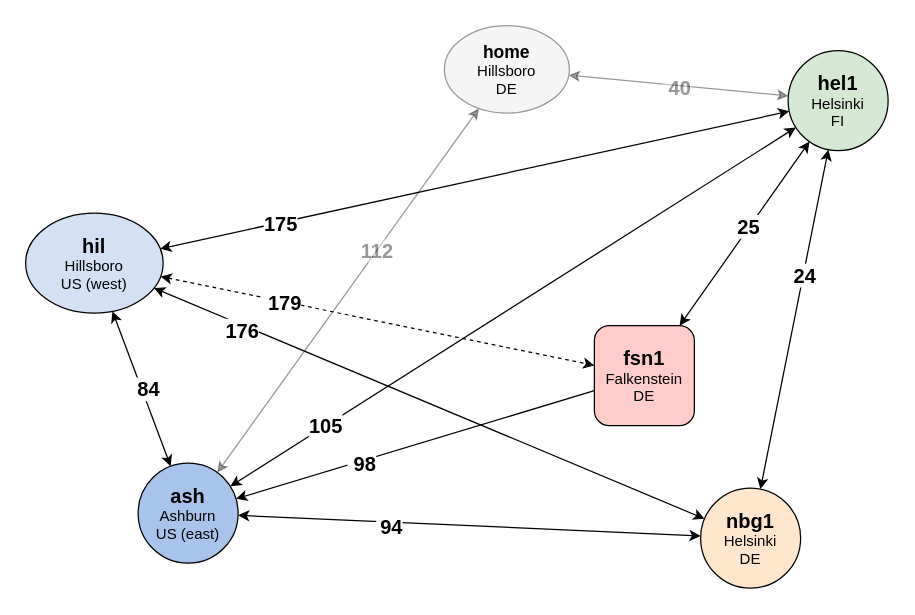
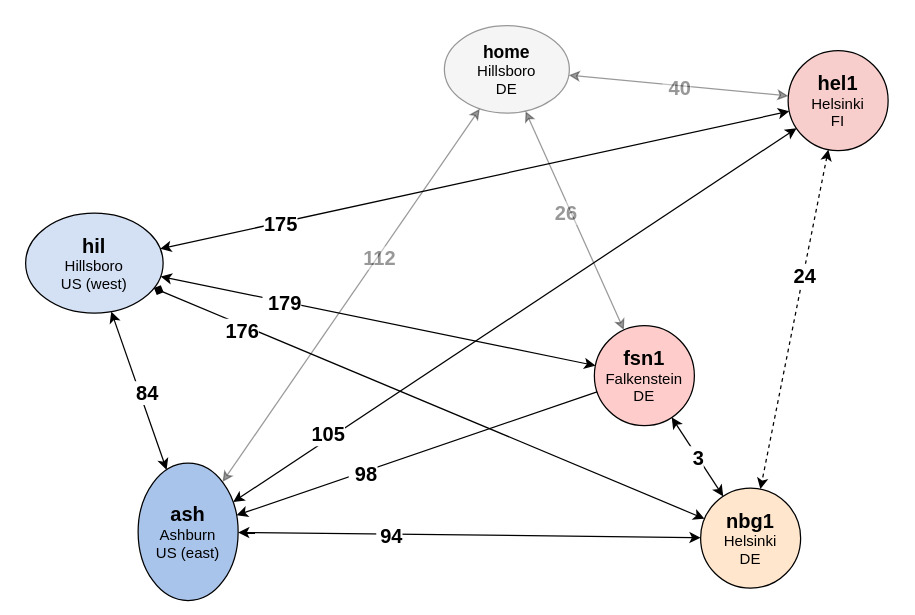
  <mxCell id="0" />
  <mxCell id="1" parent="0" />
- <mxCell id="2" value="&lt;b&gt;&lt;font style=&quot;font-size: 16px;&quot;&gt;fsn1&lt;/font&gt;&lt;/b&gt;&lt;br&gt;Falkenstein&lt;br&gt;DE" style="whiteSpace=wrap;html=1;aspect=fixed;fillColor=#FFCCCC;rounded=1;" parent="1" vertex="1"><mxGeometry x="475" y="260" width="80" height="80" as="geometry" /></mxCell>
+ <mxCell id="2" value="&lt;b&gt;&lt;font style=&quot;font-size: 16px;&quot;&gt;fsn1&lt;/font&gt;&lt;/b&gt;&lt;br&gt;Falkenstein&lt;br&gt;DE" style="ellipse;whiteSpace=wrap;html=1;aspect=fixed;fillColor=#FFCCCC;" parent="1" vertex="1"><mxGeometry x="475" y="260" width="80" height="80" as="geometry" /></mxCell>
  <mxCell id="3" value="&lt;b&gt;&lt;font style=&quot;font-size: 16px;&quot;&gt;nbg1&lt;/font&gt;&lt;/b&gt;&lt;br&gt;Helsinki&lt;br&gt; DE" style="ellipse;whiteSpace=wrap;html=1;aspect=fixed;fillColor=#FFE6CC;" parent="1" vertex="1"><mxGeometry x="560" y="390" width="80" height="80" as="geometry" /></mxCell>
- <mxCell id="6" value="&lt;b&gt;&lt;font style=&quot;font-size: 16px;&quot;&gt;hel1&lt;/font&gt;&lt;/b&gt;&lt;br&gt;Helsinki&lt;br&gt;FI" style="ellipse;whiteSpace=wrap;html=1;aspect=fixed;fillColor=#D5E8D4;" parent="1" vertex="1"><mxGeometry x="630" y="40" width="80" height="80" as="geometry" /></mxCell>
+ <mxCell id="4" value="" style="endArrow=classic;html=1;rounded=0;startArrow=classic;startFill=1;" parent="1" source="3" target="2" edge="1"><mxGeometry width="50" height="50" relative="1" as="geometry"><mxPoint x="470" y="630" as="sourcePoint" /><mxPoint x="520" y="580" as="targetPoint" /></mxGeometry></mxCell>
+ <mxCell id="5" value="&lt;font style=&quot;font-size: 16px;&quot;&gt;&lt;b&gt;&amp;nbsp;3 &lt;br&gt;&lt;/b&gt;&lt;/font&gt;" style="edgeLabel;html=1;align=center;verticalAlign=middle;resizable=0;points=[];rotation=0;" parent="4" vertex="1" connectable="0"><mxGeometry x="0.003" y="-1" relative="1" as="geometry"><mxPoint x="-3" y="1" as="offset" /></mxGeometry></mxCell>
+ <mxCell id="6" value="&lt;b&gt;&lt;font style=&quot;font-size: 16px;&quot;&gt;hel1&lt;/font&gt;&lt;/b&gt;&lt;br&gt;Helsinki&lt;br&gt;FI" style="ellipse;whiteSpace=wrap;html=1;aspect=fixed;fillColor=#f8cecc;" parent="1" vertex="1"><mxGeometry x="630" y="40" width="80" height="80" as="geometry" /></mxCell>
  <mxCell id="7" value="&lt;b&gt;&lt;font style=&quot;font-size: 16px;&quot;&gt;hil&lt;/font&gt;&lt;/b&gt;&lt;br&gt;Hillsboro&lt;br&gt;US (west)" style="ellipse;whiteSpace=wrap;html=1;aspect=fixed;fillColor=#D4E1F5;" parent="1" vertex="1"><mxGeometry x="20" y="170" width="110" height="80" as="geometry" /></mxCell>
- <mxCell id="8" value="&lt;b&gt;&lt;font style=&quot;font-size: 16px;&quot;&gt;ash&lt;/font&gt;&lt;/b&gt;&lt;br&gt;Ashburn&lt;br&gt;US (east)" style="ellipse;whiteSpace=wrap;html=1;aspect=fixed;fillColor=#A9C4EB;" parent="1" vertex="1"><mxGeometry x="110" y="370" width="80" height="80" as="geometry" /></mxCell>
+ <mxCell id="8" value="&lt;b&gt;&lt;font style=&quot;font-size: 16px;&quot;&gt;ash&lt;/font&gt;&lt;/b&gt;&lt;br&gt;Ashburn&lt;br&gt;US (east)" style="ellipse;whiteSpace=wrap;html=1;aspect=fixed;fillColor=#A9C4EB;" parent="1" vertex="1"><mxGeometry x="110" y="370" width="80" height="110" as="geometry" /></mxCell>
  <mxCell id="9" value="" style="endArrow=none;html=1;rounded=0;startArrow=classic;startFill=1;" parent="1" source="8" target="2" edge="1"><mxGeometry width="50" height="50" relative="1" as="geometry"><mxPoint x="663" y="450" as="sourcePoint" /><mxPoint x="430" y="336" as="targetPoint" /></mxGeometry></mxCell>
  <mxCell id="10" value="&lt;b&gt;&lt;font style=&quot;font-size: 16px;&quot;&gt;&amp;nbsp;98&lt;/font&gt;&lt;/b&gt;" style="edgeLabel;html=1;align=center;verticalAlign=middle;resizable=0;points=[];" parent="9" vertex="1" connectable="0"><mxGeometry x="-0.144" y="1" relative="1" as="geometry"><mxPoint x="-22" y="10" as="offset" /></mxGeometry></mxCell>
  <mxCell id="11" value="" style="endArrow=classic;html=1;rounded=0;startArrow=classic;startFill=1;" parent="1" source="6" target="7" edge="1"><mxGeometry width="50" height="50" relative="1" as="geometry"><mxPoint x="586.5" y="520" as="sourcePoint" /><mxPoint x="353.5" y="406" as="targetPoint" /></mxGeometry></mxCell>
  <mxCell id="12" value="&lt;b&gt;&lt;font style=&quot;font-size: 16px;&quot;&gt;175&lt;/font&gt;&lt;/b&gt;" style="edgeLabel;html=1;align=center;verticalAlign=middle;resizable=0;points=[];" parent="11" vertex="1" connectable="0"><mxGeometry x="0.619" y="1" relative="1" as="geometry"><mxPoint as="offset" /></mxGeometry></mxCell>
- <mxCell id="13" value="" style="endArrow=classic;html=1;startArrow=classic;startFill=1;rounded=0;" parent="1" source="6" target="3" edge="1"><mxGeometry width="50" height="50" relative="1" as="geometry"><mxPoint x="543" y="584" as="sourcePoint" /><mxPoint x="310" y="470" as="targetPoint" /><Array as="points" /></mxGeometry></mxCell>
+ <mxCell id="13" value="" style="endArrow=classic;html=1;startArrow=classic;startFill=1;rounded=0;dashed=1;" parent="1" source="6" target="3" edge="1"><mxGeometry width="50" height="50" relative="1" as="geometry"><mxPoint x="543" y="584" as="sourcePoint" /><mxPoint x="310" y="470" as="targetPoint" /><Array as="points" /></mxGeometry></mxCell>
  <mxCell id="14" value="&lt;b style=&quot;font-size: 16px;&quot;&gt;&amp;nbsp;24 &lt;br&gt;&lt;/b&gt;" style="edgeLabel;html=1;align=center;verticalAlign=middle;resizable=0;points=[];" parent="13" vertex="1" connectable="0"><mxGeometry x="-0.044" relative="1" as="geometry"><mxPoint x="4" y="-29" as="offset" /></mxGeometry></mxCell>
- <mxCell id="15" value="" style="endArrow=classic;html=1;rounded=0;startArrow=classic;startFill=1;" parent="1" source="3" target="7" edge="1"><mxGeometry width="50" height="50" relative="1" as="geometry"><mxPoint x="603" y="504" as="sourcePoint" /><mxPoint x="370" y="390" as="targetPoint" /></mxGeometry></mxCell>
+ <mxCell id="15" value="" style="endArrow=diamond;html=1;rounded=0;startArrow=classic;startFill=1;" parent="1" source="3" target="7" edge="1"><mxGeometry width="50" height="50" relative="1" as="geometry"><mxPoint x="603" y="504" as="sourcePoint" /><mxPoint x="370" y="390" as="targetPoint" /></mxGeometry></mxCell>
  <mxCell id="16" value="&lt;b&gt;&lt;font style=&quot;font-size: 16px;&quot;&gt;&amp;nbsp;176&lt;/font&gt;&lt;/b&gt;" style="edgeLabel;html=1;align=center;verticalAlign=middle;resizable=0;points=[];" parent="15" vertex="1" connectable="0"><mxGeometry x="0.578" y="1" relative="1" as="geometry"><mxPoint x="-25" y="-6" as="offset" /></mxGeometry></mxCell>
- <mxCell id="17" value="" style="endArrow=classic;html=1;rounded=0;startArrow=classic;startFill=1;" parent="1" source="6" target="2" edge="1"><mxGeometry width="50" height="50" relative="1" as="geometry"><mxPoint x="643" y="494" as="sourcePoint" /><mxPoint x="410" y="380" as="targetPoint" /></mxGeometry></mxCell>
- <mxCell id="18" value="&lt;font style=&quot;font-size: 16px;&quot;&gt;&lt;b&gt;&amp;nbsp;25 &lt;/b&gt;&lt;br&gt;&lt;/font&gt;" style="edgeLabel;html=1;align=center;verticalAlign=middle;resizable=0;points=[];" parent="17" vertex="1" connectable="0"><mxGeometry x="-0.054" y="-3" relative="1" as="geometry"><mxPoint as="offset" /></mxGeometry></mxCell>
  <mxCell id="19" value="" style="endArrow=classic;html=1;rounded=0;startArrow=classic;startFill=1;" parent="1" source="3" target="8" edge="1"><mxGeometry width="50" height="50" relative="1" as="geometry"><mxPoint x="600" y="470" as="sourcePoint" /><mxPoint x="318.5" y="460" as="targetPoint" /></mxGeometry></mxCell>
  <mxCell id="20" value="&amp;nbsp;&lt;b&gt;&lt;font style=&quot;font-size: 16px;&quot;&gt;94&lt;/font&gt;&lt;/b&gt;" style="edgeLabel;html=1;align=center;verticalAlign=middle;resizable=0;points=[];" parent="19" vertex="1" connectable="0"><mxGeometry x="-0.043" y="1" relative="1" as="geometry"><mxPoint x="-73" y="-1" as="offset" /></mxGeometry></mxCell>
  <mxCell id="21" value="" style="endArrow=classic;html=1;rounded=0;startArrow=classic;startFill=1;" parent="1" source="8" target="7" edge="1"><mxGeometry width="50" height="50" relative="1" as="geometry"><mxPoint x="573" y="554" as="sourcePoint" /><mxPoint x="340" y="440" as="targetPoint" /></mxGeometry></mxCell>
  <mxCell id="22" value="&lt;b&gt;&lt;font style=&quot;font-size: 16px;&quot;&gt;&amp;nbsp;84 &lt;br&gt;&lt;/font&gt;&lt;/b&gt;" style="edgeLabel;html=1;align=center;verticalAlign=middle;resizable=0;points=[];" parent="21" vertex="1" connectable="0"><mxGeometry x="-0.024" y="-3" relative="1" as="geometry"><mxPoint as="offset" /></mxGeometry></mxCell>
  <mxCell id="23" value="" style="endArrow=classic;html=1;rounded=0;startArrow=classic;startFill=1;" parent="1" source="6" target="8" edge="1"><mxGeometry width="50" height="50" relative="1" as="geometry"><mxPoint x="523" y="600" as="sourcePoint" /><mxPoint x="290" y="486" as="targetPoint" /></mxGeometry></mxCell>
  <mxCell id="24" value="&lt;b&gt;&lt;font style=&quot;font-size: 16px;&quot;&gt;105&lt;/font&gt;&lt;/b&gt;" style="edgeLabel;html=1;align=center;verticalAlign=middle;resizable=0;points=[];" parent="23" vertex="1" connectable="0"><mxGeometry x="0.074" y="-1" relative="1" as="geometry"><mxPoint x="-133" y="85" as="offset" /></mxGeometry></mxCell>
- <mxCell id="25" value="" style="endArrow=classic;html=1;rounded=0;startArrow=classic;startFill=1;dashed=1;" parent="1" source="7" target="2" edge="1"><mxGeometry width="50" height="50" relative="1" as="geometry"><mxPoint x="733" y="450" as="sourcePoint" /><mxPoint x="500" y="336" as="targetPoint" /></mxGeometry></mxCell>
+ <mxCell id="25" value="" style="endArrow=classic;html=1;rounded=0;startArrow=classic;startFill=1;" parent="1" source="7" target="2" edge="1"><mxGeometry width="50" height="50" relative="1" as="geometry"><mxPoint x="733" y="450" as="sourcePoint" /><mxPoint x="500" y="336" as="targetPoint" /></mxGeometry></mxCell>
  <mxCell id="26" value="&lt;b&gt;&lt;font style=&quot;font-size: 16px;&quot;&gt;&amp;nbsp;179&lt;/font&gt;&lt;/b&gt;" style="edgeLabel;html=1;align=center;verticalAlign=middle;resizable=0;points=[];" parent="25" vertex="1" connectable="0"><mxGeometry x="-0.036" y="-1" relative="1" as="geometry"><mxPoint x="-71" y="-15" as="offset" /></mxGeometry></mxCell>
  <mxCell id="27" value="&lt;b&gt;&lt;font style=&quot;font-size: 14px;&quot;&gt;home&lt;/font&gt;&lt;/b&gt;&lt;br&gt;Hillsboro&lt;br&gt;DE" style="ellipse;whiteSpace=wrap;html=1;fillColor=#E6E6E6;opacity=40;" parent="1" vertex="1"><mxGeometry x="355" y="20" width="100" height="70" as="geometry" /></mxCell>
  <mxCell id="28" value="" style="endArrow=classic;html=1;rounded=0;startArrow=classic;startFill=1;opacity=40;" parent="1" source="27" target="8" edge="1"><mxGeometry width="50" height="50" relative="1" as="geometry"><mxPoint x="804" y="492" as="sourcePoint" /><mxPoint x="571" y="378" as="targetPoint" /></mxGeometry></mxCell>
  <mxCell id="29" value="&lt;b&gt;&lt;font style=&quot;font-size: 16px;&quot;&gt;112&lt;/font&gt;&lt;/b&gt;" style="edgeLabel;html=1;align=center;verticalAlign=middle;resizable=0;points=[];textOpacity=40;" parent="28" vertex="1" connectable="0"><mxGeometry x="0.296" relative="1" as="geometry"><mxPoint x="53" y="-75" as="offset" /></mxGeometry></mxCell>
+ <mxCell id="30" value="" style="endArrow=classic;html=1;rounded=0;startArrow=classic;startFill=1;opacity=40;" parent="1" source="27" target="2" edge="1"><mxGeometry width="50" height="50" relative="1" as="geometry"><mxPoint x="814" y="502" as="sourcePoint" /><mxPoint x="581" y="388" as="targetPoint" /></mxGeometry></mxCell>
+ <mxCell id="31" value="&lt;b&gt;&lt;font style=&quot;font-size: 16px;&quot;&gt;&amp;nbsp;26&lt;/font&gt;&lt;/b&gt;" style="edgeLabel;html=1;align=center;verticalAlign=middle;resizable=0;points=[];textOpacity=40;" parent="30" vertex="1" connectable="0"><mxGeometry x="-0.258" y="1" relative="1" as="geometry"><mxPoint y="17" as="offset" /></mxGeometry></mxCell>
  <mxCell id="32" value="" style="endArrow=classic;html=1;rounded=0;startArrow=classic;startFill=1;opacity=40;" parent="1" source="27" target="6" edge="1"><mxGeometry width="50" height="50" relative="1" as="geometry"><mxPoint x="824" y="512" as="sourcePoint" /><mxPoint x="591" y="398" as="targetPoint" /></mxGeometry></mxCell>
  <mxCell id="33" value="&lt;b&gt;&lt;font style=&quot;font-size: 16px;&quot;&gt;&amp;nbsp;40&lt;/font&gt;&lt;/b&gt;" style="edgeLabel;html=1;align=center;verticalAlign=middle;resizable=0;points=[];textOpacity=40;" parent="32" vertex="1" connectable="0"><mxGeometry x="0.002" y="1" relative="1" as="geometry"><mxPoint x="-2" y="3" as="offset" /></mxGeometry></mxCell>
